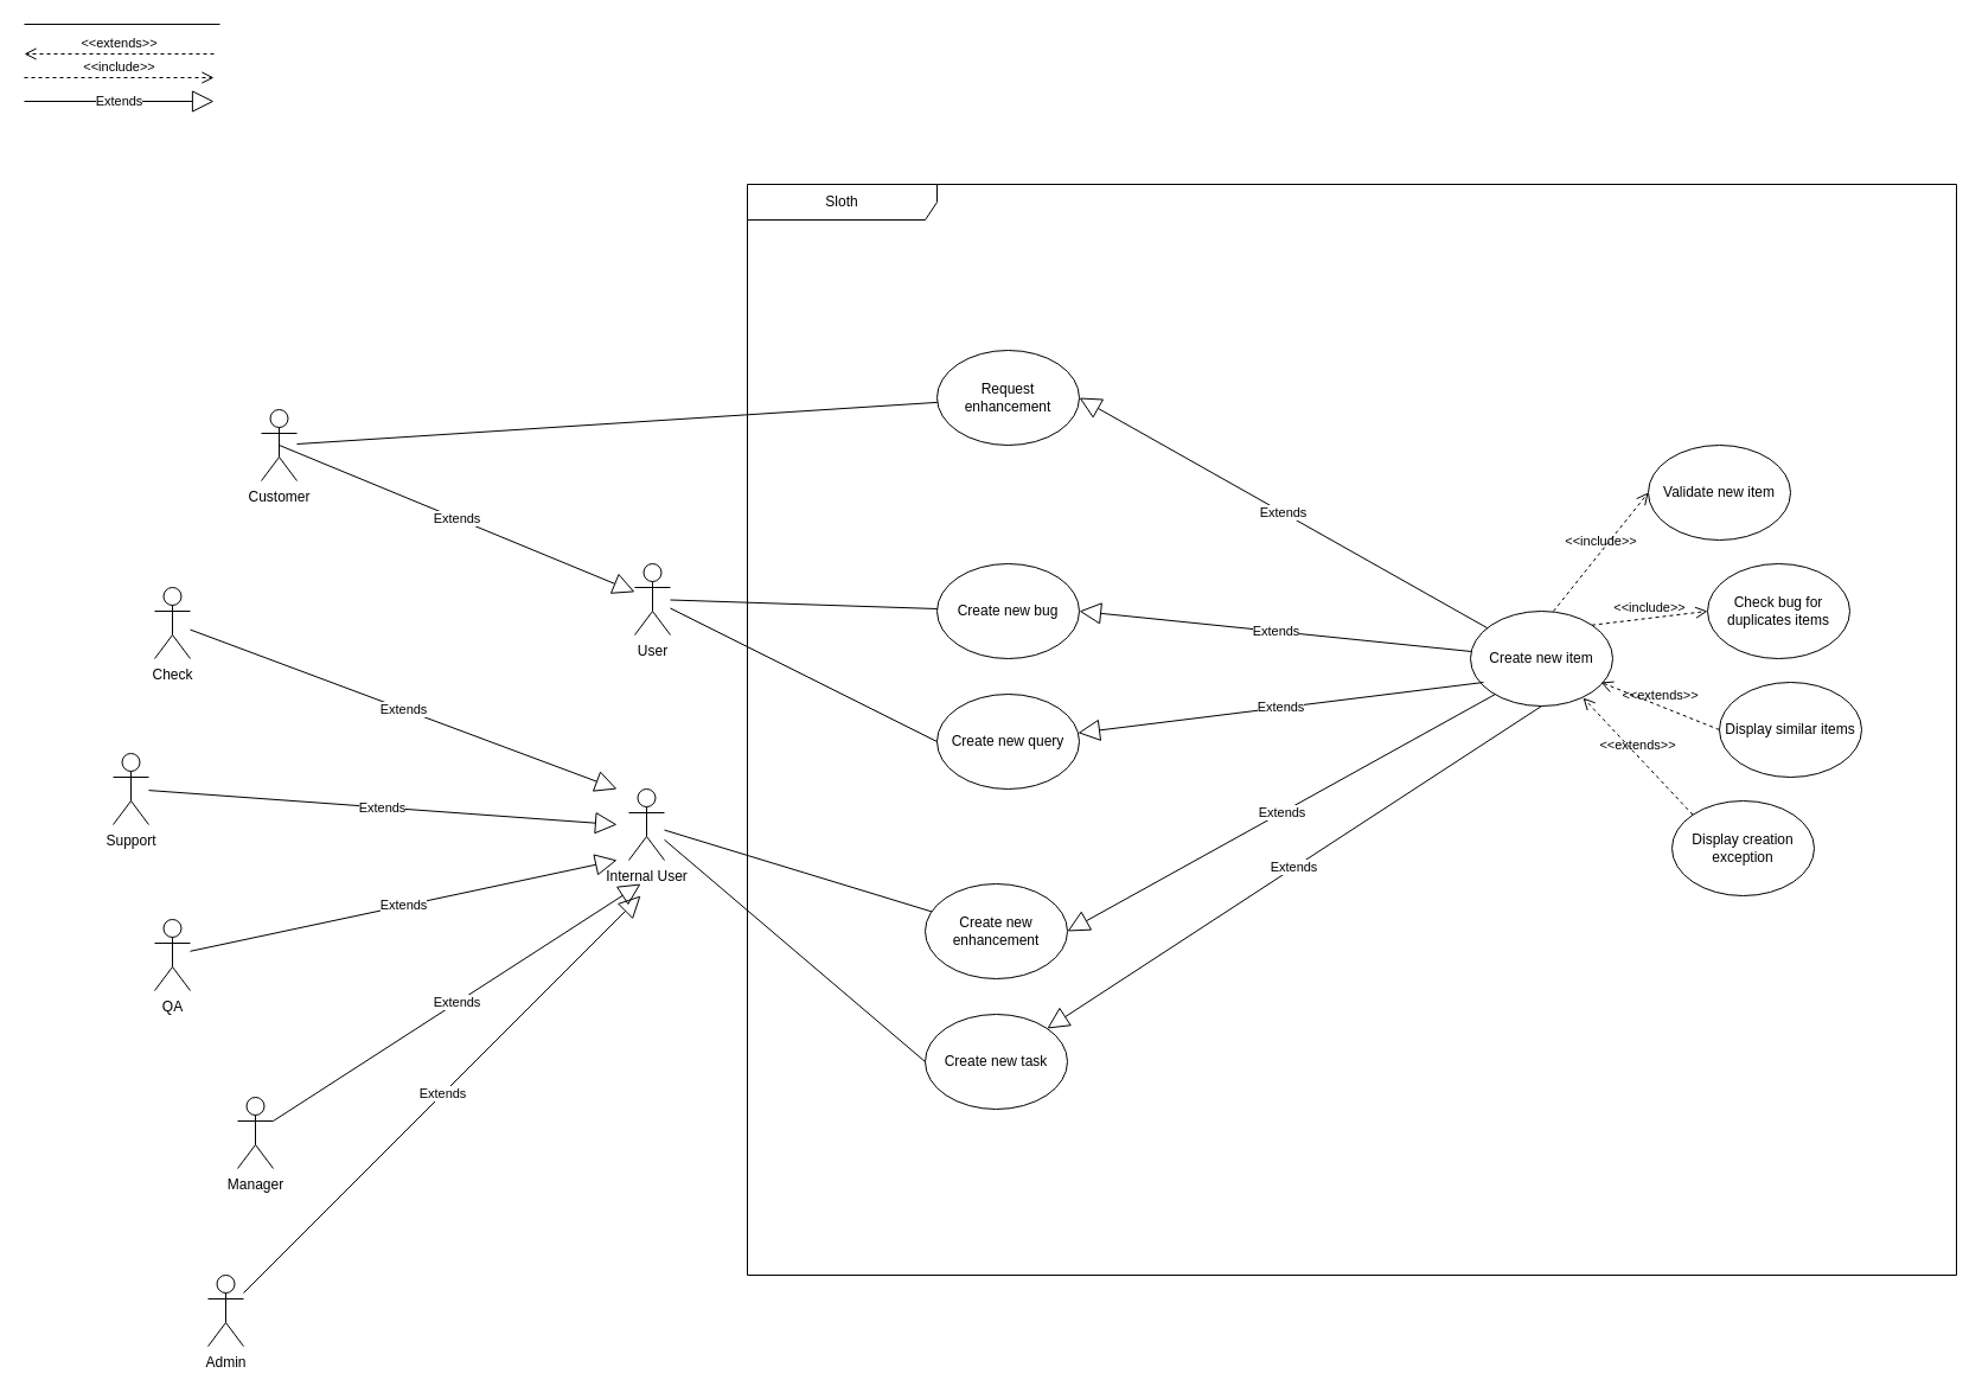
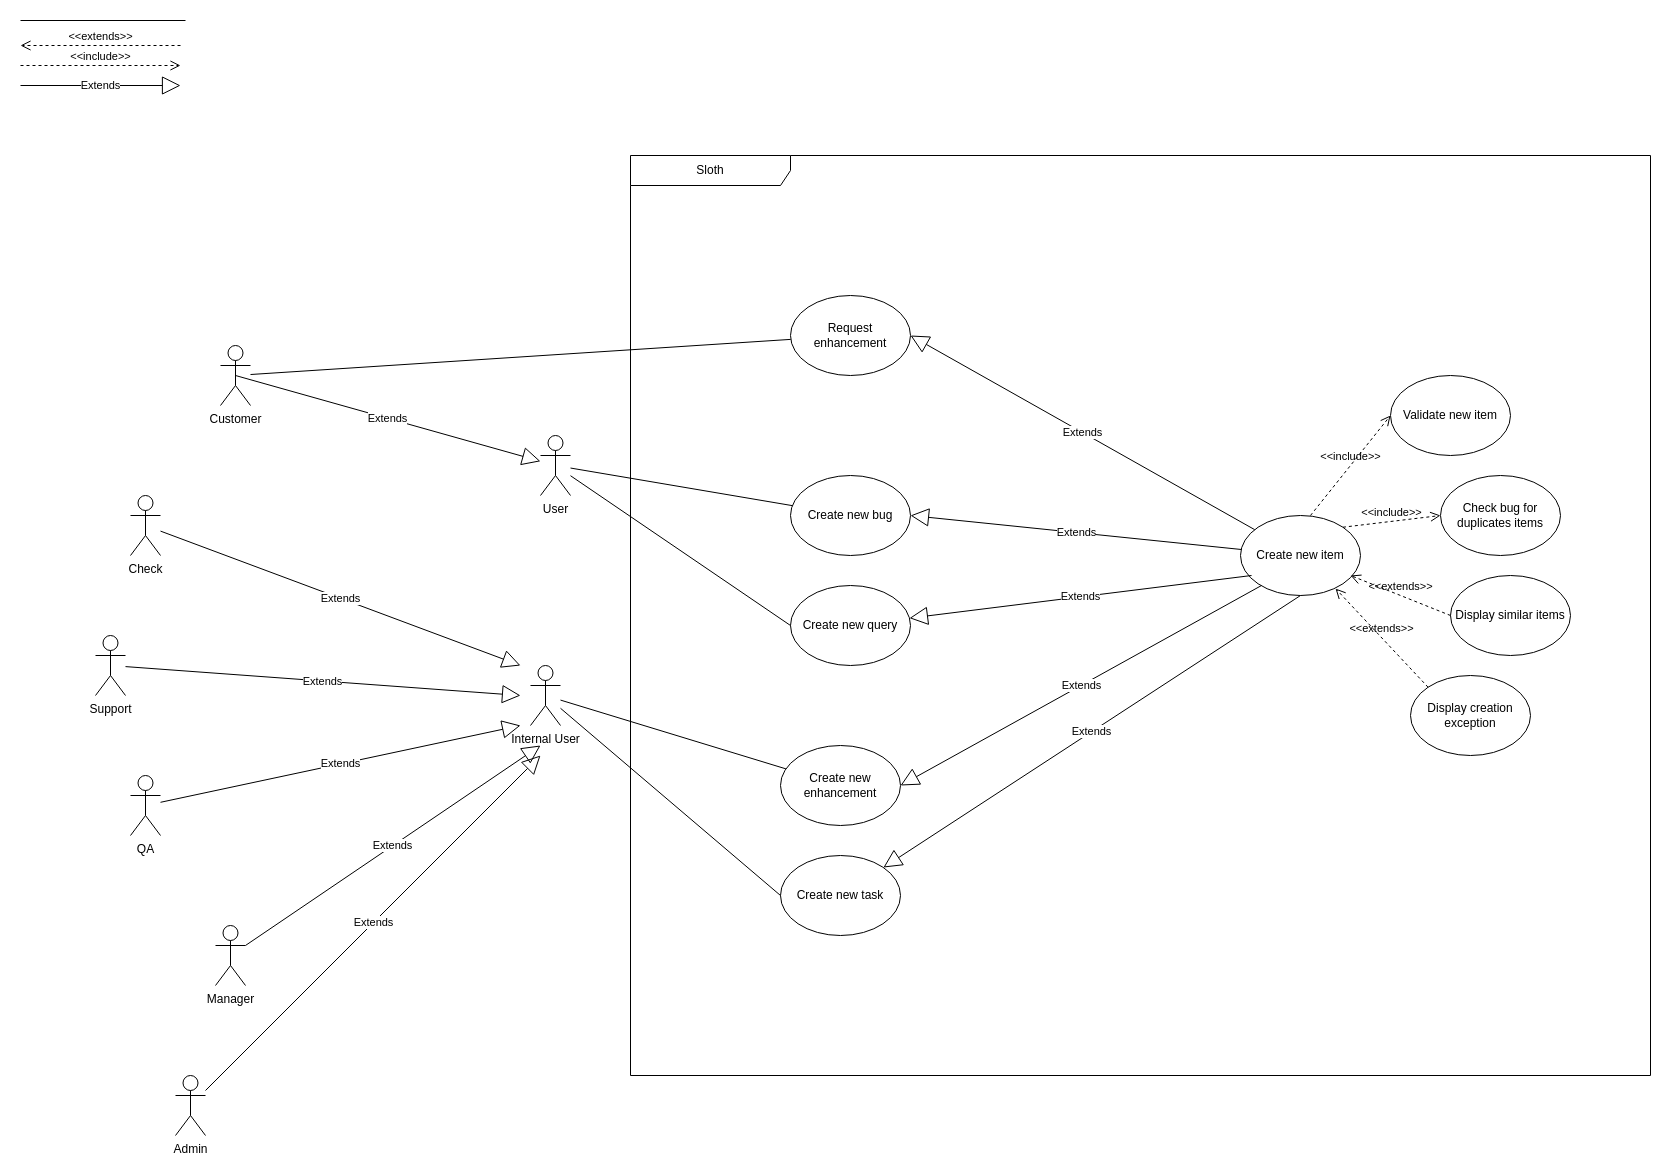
  <mxCell id="0" />
  <mxCell id="1" parent="0" />
  <mxCell id="2" value="Support" style="shape=umlActor;verticalLabelPosition=bottom;verticalAlign=top;html=1;outlineConnect=0;" parent="1" vertex="1"><mxGeometry x="95" y="635" width="30" height="60" as="geometry" /></mxCell>
  <mxCell id="3" value="Customer" style="shape=umlActor;verticalLabelPosition=bottom;verticalAlign=top;html=1;outlineConnect=0;" parent="1" vertex="1"><mxGeometry x="220" y="345" width="30" height="60" as="geometry" /></mxCell>
  <mxCell id="4" value="Check" style="shape=umlActor;verticalLabelPosition=bottom;verticalAlign=top;html=1;outlineConnect=0;" parent="1" vertex="1"><mxGeometry x="130" y="495" width="30" height="60" as="geometry" /></mxCell>
- <mxCell id="5" value="Manager" style="shape=umlActor;verticalLabelPosition=bottom;verticalAlign=top;html=1;outlineConnect=0;" parent="1" vertex="1"><mxGeometry x="200" y="925" width="30" height="60" as="geometry" /></mxCell>
+ <mxCell id="5" value="Manager" style="shape=umlActor;verticalLabelPosition=bottom;verticalAlign=top;html=1;outlineConnect=0;" parent="1" vertex="1"><mxGeometry x="215" y="925" width="30" height="60" as="geometry" /></mxCell>
  <mxCell id="6" value="QA" style="shape=umlActor;verticalLabelPosition=bottom;verticalAlign=top;html=1;outlineConnect=0;" parent="1" vertex="1"><mxGeometry x="130" y="775" width="30" height="60" as="geometry" /></mxCell>
  <mxCell id="7" value="Admin" style="shape=umlActor;verticalLabelPosition=bottom;verticalAlign=top;html=1;outlineConnect=0;" parent="1" vertex="1"><mxGeometry x="175" y="1075" width="30" height="60" as="geometry" /></mxCell>
  <mxCell id="8" value="Internal User" style="shape=umlActor;verticalLabelPosition=bottom;verticalAlign=top;html=1;outlineConnect=0;" parent="1" vertex="1"><mxGeometry x="530" y="665" width="30" height="60" as="geometry" /></mxCell>
  <mxCell id="9" value="Extends" style="endArrow=block;endSize=16;endFill=0;html=1;rounded=0;exitX=0.5;exitY=0.5;exitDx=0;exitDy=0;exitPerimeter=0;" parent="1" source="3" edge="1" target="33"><mxGeometry width="160" relative="1" as="geometry"><mxPoint x="680" y="975" as="sourcePoint" /><mxPoint x="545" y="645" as="targetPoint" /></mxGeometry></mxCell>
  <mxCell id="10" value="Extends" style="endArrow=block;endSize=16;endFill=0;html=1;rounded=0;" parent="1" source="7" edge="1"><mxGeometry width="160" relative="1" as="geometry"><mxPoint x="475" y="935" as="sourcePoint" /><mxPoint x="540" y="755" as="targetPoint" /></mxGeometry></mxCell>
  <mxCell id="11" value="Extends" style="endArrow=block;endSize=16;endFill=0;html=1;rounded=0;" parent="1" source="4" edge="1"><mxGeometry width="160" relative="1" as="geometry"><mxPoint x="450" y="509" as="sourcePoint" /><mxPoint x="520" y="665" as="targetPoint" /></mxGeometry></mxCell>
  <mxCell id="12" value="Extends" style="endArrow=block;endSize=16;endFill=0;html=1;rounded=0;" parent="1" source="2" edge="1"><mxGeometry width="160" relative="1" as="geometry"><mxPoint x="450" y="632" as="sourcePoint" /><mxPoint x="520" y="695" as="targetPoint" /></mxGeometry></mxCell>
  <mxCell id="13" value="Extends" style="endArrow=block;endSize=16;endFill=0;html=1;rounded=0;" parent="1" source="6" edge="1"><mxGeometry width="160" relative="1" as="geometry"><mxPoint x="450" y="756" as="sourcePoint" /><mxPoint x="520" y="725" as="targetPoint" /></mxGeometry></mxCell>
  <mxCell id="14" value="Extends" style="endArrow=block;endSize=16;endFill=0;html=1;rounded=0;exitX=1;exitY=0.333;exitDx=0;exitDy=0;exitPerimeter=0;" parent="1" source="5" edge="1"><mxGeometry width="160" relative="1" as="geometry"><mxPoint x="450" y="1025" as="sourcePoint" /><mxPoint x="540" y="745" as="targetPoint" /></mxGeometry></mxCell>
  <mxCell id="15" value="" style="endArrow=none;html=1;rounded=0;entryX=0;entryY=0.5;entryDx=0;entryDy=0;" parent="1" edge="1"><mxGeometry width="50" height="50" relative="1" as="geometry"><mxPoint x="20" y="20" as="sourcePoint" /><mxPoint x="185" y="20" as="targetPoint" /></mxGeometry></mxCell>
  <mxCell id="16" value="&amp;lt;&amp;lt;extends&amp;gt;&amp;gt;" style="endArrow=open;startArrow=none;endFill=0;startFill=0;endSize=8;html=1;verticalAlign=bottom;dashed=1;labelBackgroundColor=none;rounded=0;entryX=0.686;entryY=0.986;entryDx=0;entryDy=0;entryPerimeter=0;" parent="1" edge="1"><mxGeometry width="160" relative="1" as="geometry"><mxPoint x="180" y="45" as="sourcePoint" /><mxPoint x="20" y="45" as="targetPoint" /></mxGeometry></mxCell>
  <mxCell id="17" value="&amp;lt;&amp;lt;include&amp;gt;&amp;gt;" style="endArrow=open;startArrow=none;endFill=0;startFill=0;endSize=8;html=1;verticalAlign=bottom;dashed=1;labelBackgroundColor=none;rounded=0;exitX=1;exitY=1;exitDx=0;exitDy=0;" parent="1" edge="1"><mxGeometry width="160" relative="1" as="geometry"><mxPoint x="20" y="65" as="sourcePoint" /><mxPoint x="180" y="65" as="targetPoint" /></mxGeometry></mxCell>
  <mxCell id="18" value="Extends" style="endArrow=block;endSize=16;endFill=0;html=1;rounded=0;exitX=0.5;exitY=0.5;exitDx=0;exitDy=0;exitPerimeter=0;" parent="1" edge="1"><mxGeometry width="160" relative="1" as="geometry"><mxPoint x="20" y="85" as="sourcePoint" /><mxPoint x="180" y="85" as="targetPoint" /><mxPoint as="offset" /></mxGeometry></mxCell>
  <mxCell id="19" value="Create new item" style="ellipse;whiteSpace=wrap;html=1;" vertex="1" parent="1"><mxGeometry x="1240" y="515" width="120" height="80" as="geometry" /></mxCell>
  <mxCell id="20" value="Check bug for duplicates items" style="ellipse;whiteSpace=wrap;html=1;" vertex="1" parent="1"><mxGeometry x="1440" y="475" width="120" height="80" as="geometry" /></mxCell>
  <mxCell id="21" value="Display similar items" style="ellipse;whiteSpace=wrap;html=1;" vertex="1" parent="1"><mxGeometry x="1450" y="575" width="120" height="80" as="geometry" /></mxCell>
  <mxCell id="22" value="Validate new item" style="ellipse;whiteSpace=wrap;html=1;" vertex="1" parent="1"><mxGeometry x="1390" y="375" width="120" height="80" as="geometry" /></mxCell>
  <mxCell id="23" value="Display creation exception" style="ellipse;whiteSpace=wrap;html=1;" vertex="1" parent="1"><mxGeometry x="1410" y="675" width="120" height="80" as="geometry" /></mxCell>
  <mxCell id="24" value="&amp;lt;&amp;lt;include&amp;gt;&amp;gt;" style="endArrow=open;startArrow=none;endFill=0;startFill=0;endSize=8;html=1;verticalAlign=bottom;dashed=1;labelBackgroundColor=none;rounded=0;exitX=0.583;exitY=0;exitDx=0;exitDy=0;exitPerimeter=0;entryX=0;entryY=0.5;entryDx=0;entryDy=0;" edge="1" parent="1" source="19" target="22"><mxGeometry width="160" relative="1" as="geometry"><mxPoint x="360" y="65" as="sourcePoint" /><mxPoint x="520" y="65" as="targetPoint" /></mxGeometry></mxCell>
  <mxCell id="25" value="&amp;lt;&amp;lt;include&amp;gt;&amp;gt;" style="endArrow=open;startArrow=none;endFill=0;startFill=0;endSize=8;html=1;verticalAlign=bottom;dashed=1;labelBackgroundColor=none;rounded=0;exitX=1;exitY=0;exitDx=0;exitDy=0;entryX=0;entryY=0.5;entryDx=0;entryDy=0;" edge="1" parent="1" source="19" target="20"><mxGeometry width="160" relative="1" as="geometry"><mxPoint x="1310" y="535" as="sourcePoint" /><mxPoint x="1400" y="425" as="targetPoint" /></mxGeometry></mxCell>
  <mxCell id="26" value="&amp;lt;&amp;lt;extends&amp;gt;&amp;gt;" style="endArrow=open;startArrow=none;endFill=0;startFill=0;endSize=8;html=1;verticalAlign=bottom;dashed=1;labelBackgroundColor=none;rounded=0;entryX=0.917;entryY=0.75;entryDx=0;entryDy=0;exitX=0;exitY=0.5;exitDx=0;exitDy=0;entryPerimeter=0;" edge="1" parent="1" source="21" target="19"><mxGeometry width="160" relative="1" as="geometry"><mxPoint x="1100" y="325" as="sourcePoint" /><mxPoint x="940" y="325" as="targetPoint" /></mxGeometry></mxCell>
  <mxCell id="27" value="&amp;lt;&amp;lt;extends&amp;gt;&amp;gt;" style="endArrow=open;startArrow=none;endFill=0;startFill=0;endSize=8;html=1;verticalAlign=bottom;dashed=1;labelBackgroundColor=none;rounded=0;exitX=0;exitY=0;exitDx=0;exitDy=0;entryX=0.792;entryY=0.913;entryDx=0;entryDy=0;entryPerimeter=0;" edge="1" parent="1" source="23" target="19"><mxGeometry width="160" relative="1" as="geometry"><mxPoint x="1460" y="625" as="sourcePoint" /><mxPoint x="1324" y="605" as="targetPoint" /></mxGeometry></mxCell>
  <mxCell id="28" value="Create new bug" style="ellipse;whiteSpace=wrap;html=1;" vertex="1" parent="1"><mxGeometry x="790" y="475" width="120" height="80" as="geometry" /></mxCell>
  <mxCell id="29" value="Create new enhancement" style="ellipse;whiteSpace=wrap;html=1;" vertex="1" parent="1"><mxGeometry x="780" y="745" width="120" height="80" as="geometry" /></mxCell>
  <mxCell id="30" value="Create new query" style="ellipse;whiteSpace=wrap;html=1;" vertex="1" parent="1"><mxGeometry x="790" y="585" width="120" height="80" as="geometry" /></mxCell>
  <mxCell id="31" value="Create new task" style="ellipse;whiteSpace=wrap;html=1;" vertex="1" parent="1"><mxGeometry x="780" y="855" width="120" height="80" as="geometry" /></mxCell>
  <mxCell id="32" value="" style="endArrow=none;html=1;rounded=0;" edge="1" parent="1" source="33" target="28"><mxGeometry width="50" height="50" relative="1" as="geometry"><mxPoint x="490" y="435" as="sourcePoint" /><mxPoint x="655" y="435" as="targetPoint" /></mxGeometry></mxCell>
- <mxCell id="33" value="User" style="shape=umlActor;verticalLabelPosition=bottom;verticalAlign=top;html=1;outlineConnect=0;" vertex="1" parent="1"><mxGeometry x="535" y="475" width="30" height="60" as="geometry" /></mxCell>
+ <mxCell id="33" value="User" style="shape=umlActor;verticalLabelPosition=bottom;verticalAlign=top;html=1;outlineConnect=0;" vertex="1" parent="1"><mxGeometry x="540" y="435" width="30" height="60" as="geometry" /></mxCell>
  <mxCell id="34" value="" style="endArrow=none;html=1;rounded=0;entryX=0;entryY=0.5;entryDx=0;entryDy=0;" edge="1" parent="1" source="33" target="30"><mxGeometry width="50" height="50" relative="1" as="geometry"><mxPoint x="580" y="478" as="sourcePoint" /><mxPoint x="802" y="515" as="targetPoint" /></mxGeometry></mxCell>
  <mxCell id="35" value="Request enhancement" style="ellipse;whiteSpace=wrap;html=1;" vertex="1" parent="1"><mxGeometry x="790" y="295" width="120" height="80" as="geometry" /></mxCell>
  <mxCell id="36" value="" style="endArrow=none;html=1;rounded=0;" edge="1" parent="1" source="3" target="35"><mxGeometry width="50" height="50" relative="1" as="geometry"><mxPoint x="580" y="478" as="sourcePoint" /><mxPoint x="802" y="515" as="targetPoint" /></mxGeometry></mxCell>
  <mxCell id="37" value="" style="endArrow=none;html=1;rounded=0;" edge="1" parent="1" source="8" target="29"><mxGeometry width="50" height="50" relative="1" as="geometry"><mxPoint x="260" y="384" as="sourcePoint" /><mxPoint x="800" y="349" as="targetPoint" /></mxGeometry></mxCell>
  <mxCell id="38" value="" style="endArrow=none;html=1;rounded=0;entryX=0;entryY=0.5;entryDx=0;entryDy=0;" edge="1" parent="1" source="8" target="31"><mxGeometry width="50" height="50" relative="1" as="geometry"><mxPoint x="570" y="710" as="sourcePoint" /><mxPoint x="787" y="783" as="targetPoint" /></mxGeometry></mxCell>
  <mxCell id="39" value="Extends" style="endArrow=block;endSize=16;endFill=0;html=1;rounded=0;entryX=1;entryY=0.5;entryDx=0;entryDy=0;" edge="1" parent="1" source="19" target="35"><mxGeometry width="160" relative="1" as="geometry"><mxPoint x="1000" y="545" as="sourcePoint" /><mxPoint x="1160" y="545" as="targetPoint" /><mxPoint as="offset" /></mxGeometry></mxCell>
  <mxCell id="40" value="Extends" style="endArrow=block;endSize=16;endFill=0;html=1;rounded=0;entryX=1;entryY=0.5;entryDx=0;entryDy=0;exitX=0.008;exitY=0.425;exitDx=0;exitDy=0;exitPerimeter=0;" edge="1" parent="1" source="19" target="28"><mxGeometry width="160" relative="1" as="geometry"><mxPoint x="1264" y="539" as="sourcePoint" /><mxPoint x="920" y="345" as="targetPoint" /><mxPoint as="offset" /></mxGeometry></mxCell>
  <mxCell id="41" value="Extends" style="endArrow=block;endSize=16;endFill=0;html=1;rounded=0;exitX=0.092;exitY=0.75;exitDx=0;exitDy=0;exitPerimeter=0;" edge="1" parent="1" source="19" target="30"><mxGeometry width="160" relative="1" as="geometry"><mxPoint x="1251" y="559" as="sourcePoint" /><mxPoint x="920" y="525" as="targetPoint" /><mxPoint as="offset" /></mxGeometry></mxCell>
  <mxCell id="42" value="Extends" style="endArrow=block;endSize=16;endFill=0;html=1;rounded=0;exitX=0.092;exitY=0.75;exitDx=0;exitDy=0;exitPerimeter=0;entryX=1;entryY=0.5;entryDx=0;entryDy=0;" edge="1" parent="1" target="29"><mxGeometry width="160" relative="1" as="geometry"><mxPoint x="1261" y="585" as="sourcePoint" /><mxPoint x="919" y="628" as="targetPoint" /><mxPoint as="offset" /></mxGeometry></mxCell>
  <mxCell id="43" value="Extends" style="endArrow=block;endSize=16;endFill=0;html=1;rounded=0;exitX=0.5;exitY=1;exitDx=0;exitDy=0;" edge="1" parent="1" source="19" target="31"><mxGeometry width="160" relative="1" as="geometry"><mxPoint x="1271" y="595" as="sourcePoint" /><mxPoint x="910" y="795" as="targetPoint" /><mxPoint as="offset" /></mxGeometry></mxCell>
  <mxCell id="44" value="Sloth" style="shape=umlFrame;whiteSpace=wrap;html=1;pointerEvents=0;recursiveResize=0;container=1;collapsible=0;width=160;" vertex="1" parent="1"><mxGeometry x="630" y="155" width="1020" height="920" as="geometry" /></mxCell>
